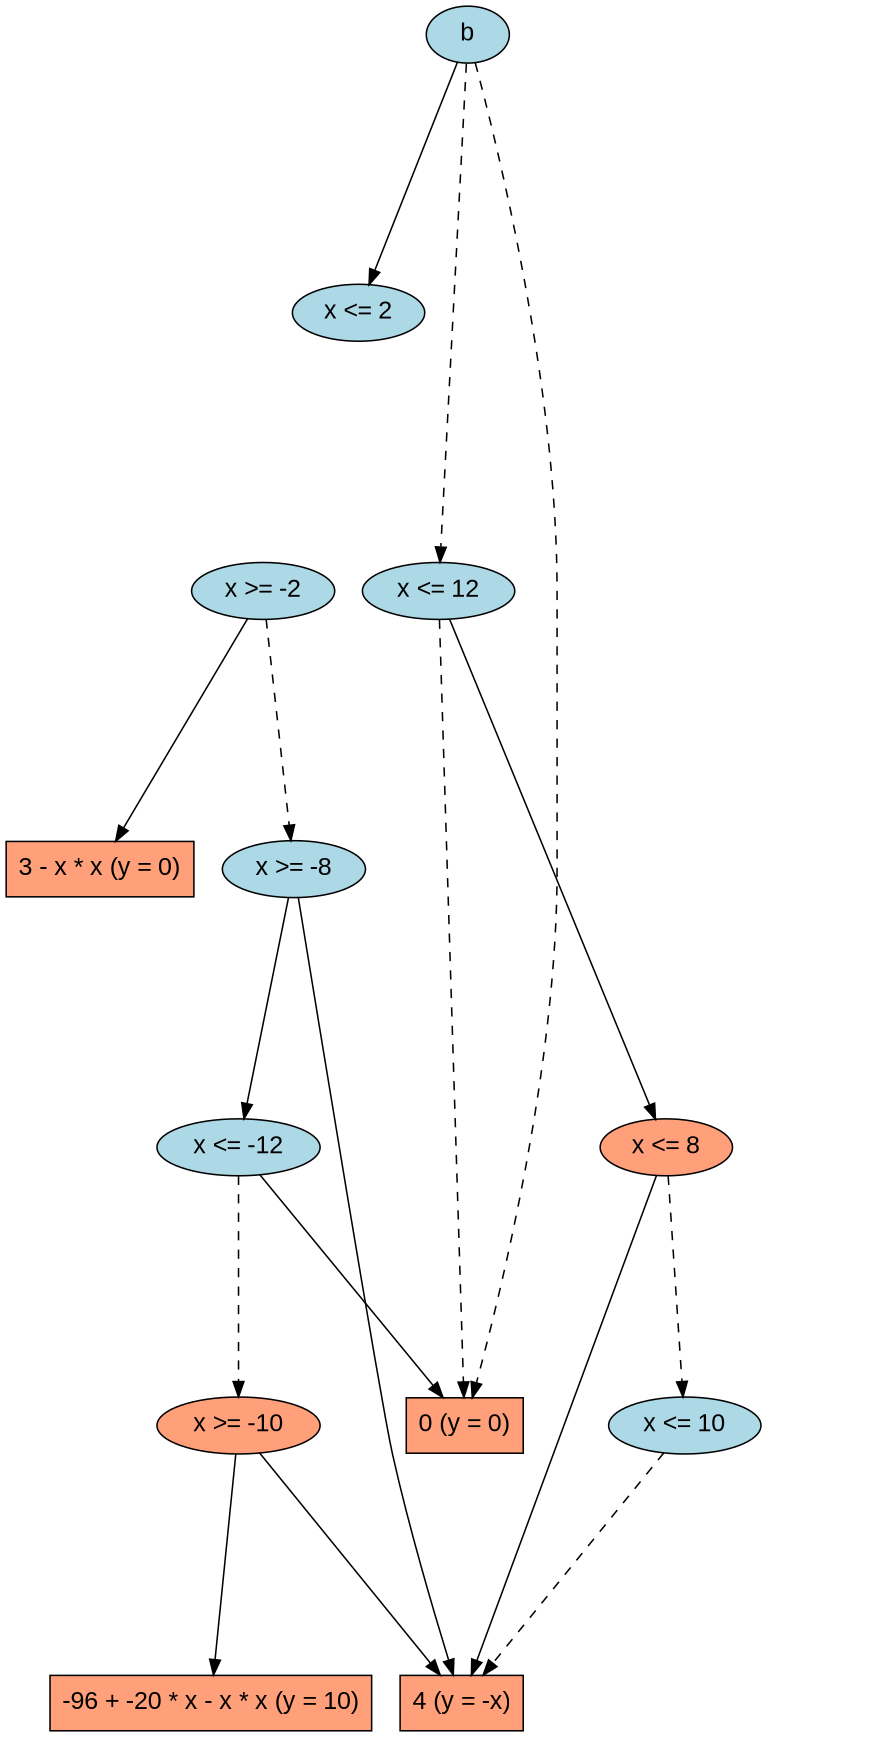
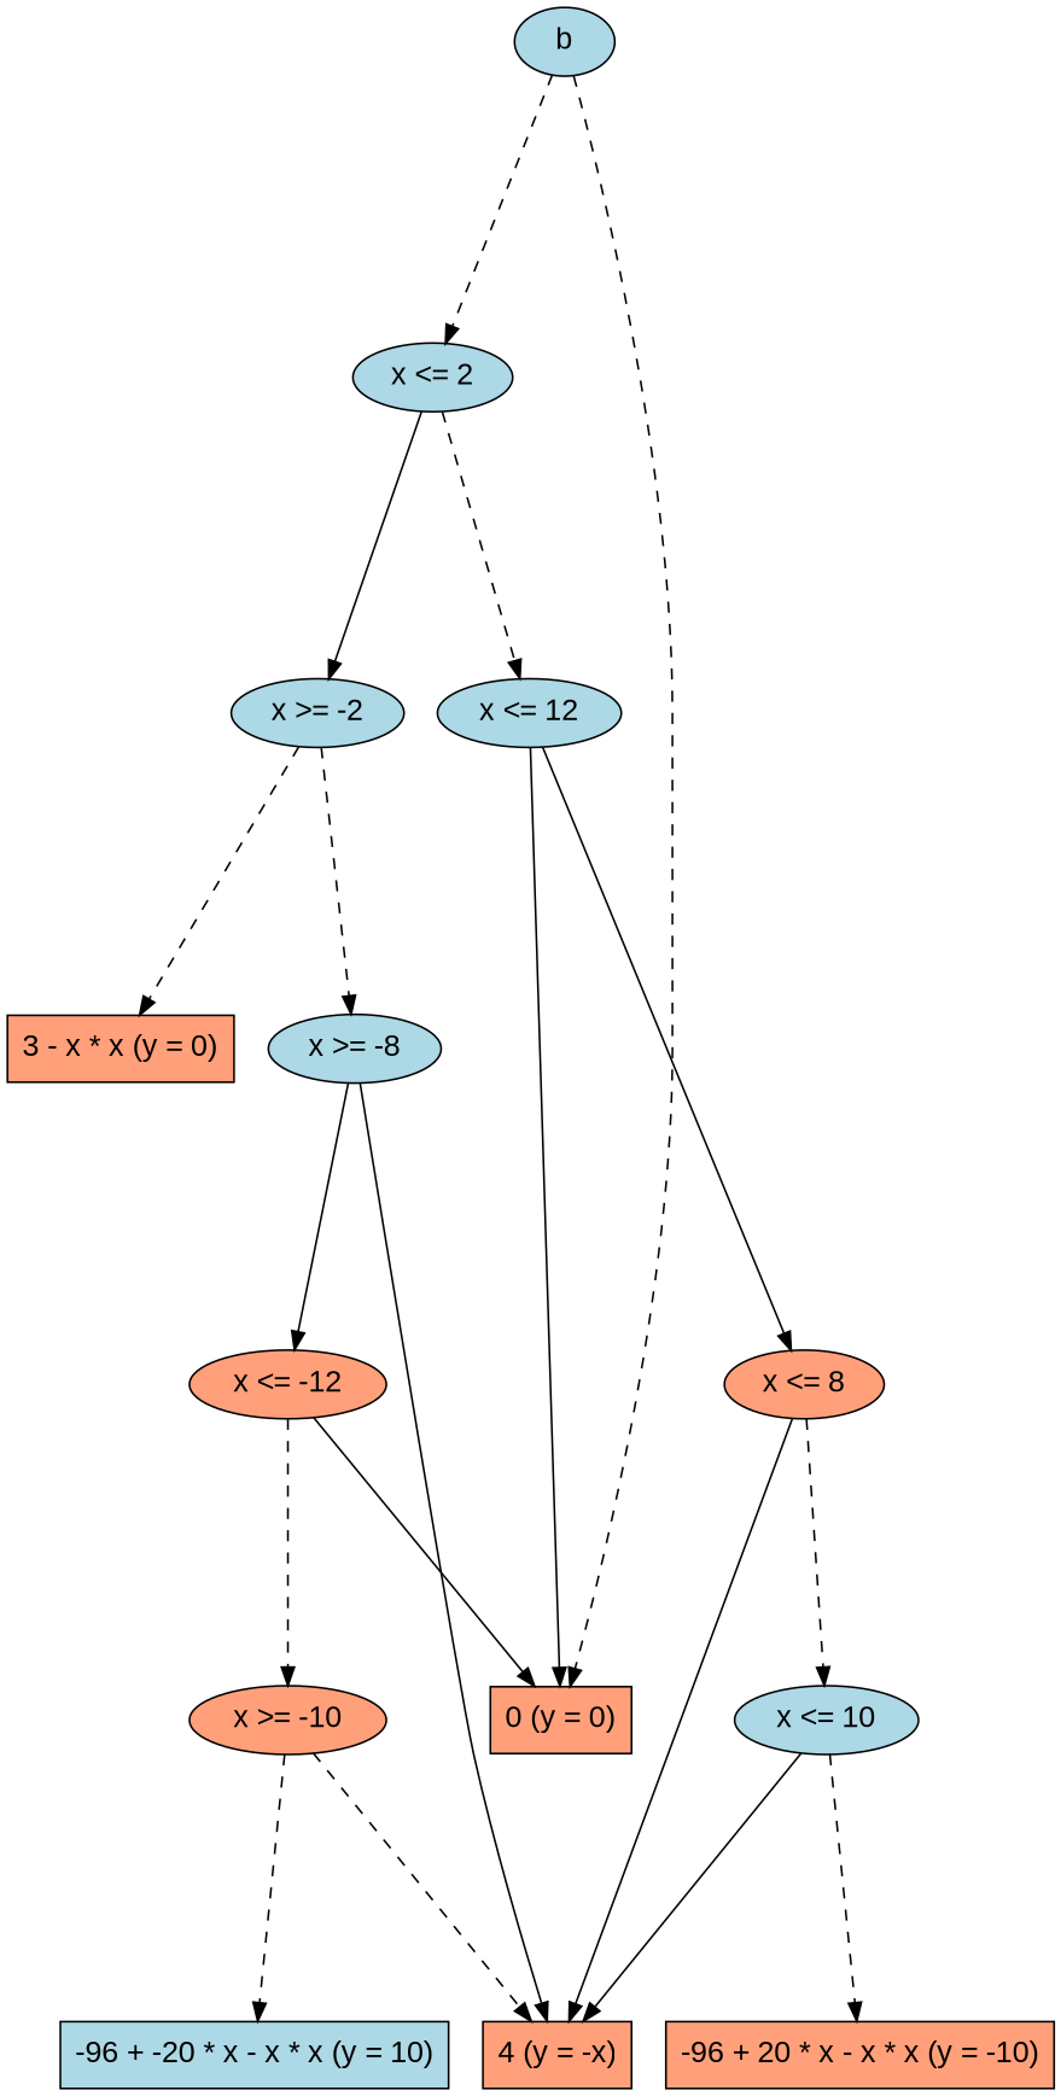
  digraph {
    fontname="Liberation Sans"
    fontsize=16
    ranksep=2.00
    node [color=black fillcolor=lightblue fontname="Liberation Sans" fontsize=16 shape=ellipse style=filled]
    edge [color=black fontname="Liberation Sans" style=dashed]
    n1 [label="x >= -2"]
    n2 [label="x >= -8"]
    n3 [fillcolor=lightsalmon label="3 - x * x (y = 0)" shape=box]
    n4 [fillcolor=lightsalmon label="4 (y = -x)" shape=box]
-   n5 [label="x <= -12"]
+   n5 [fillcolor=lightsalmon label="x <= -12"]
    n6 [label=b]
    n7 [label="x <= 2"]
    n8 [fillcolor=lightsalmon label="0 (y = 0)" shape=box]
    n9 [label="x <= 12"]
    n10 [fillcolor=lightsalmon label="x <= 8"]
    n11 [label="x <= 10"]
-   n13 [fillcolor=lightsalmon label="-96 + -20 * x - x * x (y = 10)" shape=box]
+   n12 [fillcolor=lightsalmon label="-96 + 20 * x - x * x (y = -10)" shape=box]
+   n13 [label="-96 + -20 * x - x * x (y = 10)" shape=box]
    n14 [fillcolor=lightsalmon label="x >= -10"]
    n1 -> n2
-   n1 -> n3 [style=solid]
+   n1 -> n3
    n2 -> n4 [style=solid]
    n2 -> n5 [style=solid]
    n5 -> n8 [style=solid]
    n5 -> n14
-   n6 -> n7 [style=solid]
+   n6 -> n7
    n6 -> n8
-   n6 -> n9
-   n9 -> n8
+   n7 -> n1 [style=solid]
+   n7 -> n9
+   n9 -> n8 [style=solid]
    n9 -> n10 [style=solid]
    n10 -> n4 [style=solid]
    n10 -> n11
-   n11 -> n4
-   n14 -> n4 [style=solid]
-   n14 -> n13 [style=solid]
+   n11 -> n4 [style=solid]
+   n11 -> n12
+   n14 -> n4
+   n14 -> n13
  }
